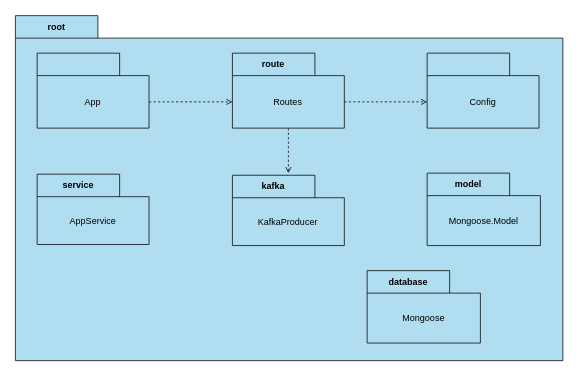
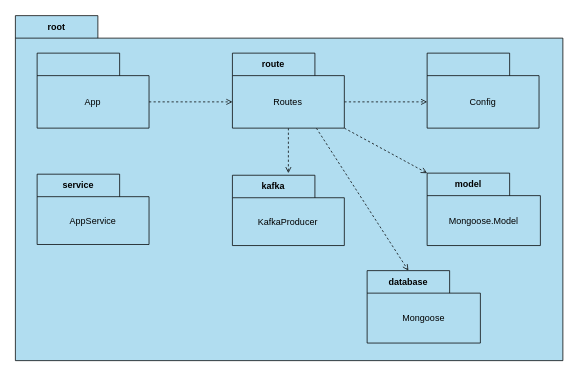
  <mxCell id="0" />
  <mxCell id="1" parent="0" />
  <mxCell id="2" value="root" style="shape=folder;fontStyle=1;tabWidth=110;tabHeight=30;tabPosition=left;html=1;boundedLbl=1;labelInHeader=1;container=1;collapsible=0;whiteSpace=wrap;fillColor=#b1ddf0;strokeColor=#000000;" parent="1" vertex="1"><mxGeometry x="20" y="20" width="730" height="460" as="geometry" /></mxCell>
  <mxCell id="3" value="" style="html=1;strokeColor=none;resizeWidth=1;resizeHeight=1;fillColor=none;part=1;connectable=0;allowArrows=0;deletable=0;whiteSpace=wrap;" parent="2" vertex="1"><mxGeometry width="677.229" height="322" relative="1" as="geometry"><mxPoint y="30" as="offset" /></mxGeometry></mxCell>
  <mxCell id="4" style="rounded=0;orthogonalLoop=1;jettySize=auto;html=1;exitX=0.5;exitY=1;exitDx=0;exitDy=0;exitPerimeter=0;endArrow=open;endFill=0;dashed=1;" edge="1" parent="1" source="8"><mxGeometry relative="1" as="geometry"><mxPoint x="384" y="230" as="targetPoint" /></mxGeometry></mxCell>
+ <mxCell id="5" style="rounded=0;orthogonalLoop=1;jettySize=auto;html=1;exitX=0.75;exitY=1;exitDx=0;exitDy=0;exitPerimeter=0;entryX=0;entryY=0;entryDx=55;entryDy=0;entryPerimeter=0;endArrow=open;endFill=0;dashed=1;" edge="1" parent="1" source="8" target="12"><mxGeometry relative="1" as="geometry" /></mxCell>
  <mxCell id="6" style="rounded=0;orthogonalLoop=1;jettySize=auto;html=1;exitX=0;exitY=0;exitDx=149.22;exitDy=65;exitPerimeter=0;entryX=0;entryY=0;entryDx=0;entryDy=65;entryPerimeter=0;endArrow=open;endFill=0;dashed=1;" edge="1" parent="1" source="8" target="21"><mxGeometry relative="1" as="geometry" /></mxCell>
+ <mxCell id="7" style="rounded=0;orthogonalLoop=1;jettySize=auto;html=1;exitX=0;exitY=0;exitDx=149.22;exitDy=100;exitPerimeter=0;entryX=0;entryY=0;entryDx=0;entryDy=0;entryPerimeter=0;endArrow=open;endFill=0;dashed=1;" edge="1" parent="1" source="8" target="10"><mxGeometry relative="1" as="geometry" /></mxCell>
  <mxCell id="8" value="route" style="shape=folder;fontStyle=1;tabWidth=110;tabHeight=30;tabPosition=left;html=1;boundedLbl=1;labelInHeader=1;container=1;collapsible=0;whiteSpace=wrap;fillColor=#b1ddf0;strokeColor=#000000;" parent="1" vertex="1"><mxGeometry x="309.39" y="70" width="149.22" height="100" as="geometry" /></mxCell>
  <mxCell id="9" value="Routes" style="html=1;strokeColor=none;resizeWidth=1;resizeHeight=1;fillColor=none;part=1;connectable=0;allowArrows=0;deletable=0;whiteSpace=wrap;" parent="8" vertex="1"><mxGeometry width="149.22" height="70.0" relative="1" as="geometry"><mxPoint y="30" as="offset" /></mxGeometry></mxCell>
  <mxCell id="10" value="model" style="shape=folder;fontStyle=1;tabWidth=110;tabHeight=30;tabPosition=left;html=1;boundedLbl=1;labelInHeader=1;container=1;collapsible=0;whiteSpace=wrap;fillColor=#b1ddf0;strokeColor=#000000;" parent="1" vertex="1"><mxGeometry x="569" y="230" width="151" height="96.58" as="geometry" /></mxCell>
  <mxCell id="11" value="Mongoose.Model" style="html=1;strokeColor=none;resizeWidth=1;resizeHeight=1;fillColor=none;part=1;connectable=0;allowArrows=0;deletable=0;whiteSpace=wrap;" parent="10" vertex="1"><mxGeometry width="151" height="67.606" relative="1" as="geometry"><mxPoint y="30" as="offset" /></mxGeometry></mxCell>
  <mxCell id="12" value="database" style="shape=folder;fontStyle=1;tabWidth=110;tabHeight=30;tabPosition=left;html=1;boundedLbl=1;labelInHeader=1;container=1;collapsible=0;whiteSpace=wrap;fillColor=#b1ddf0;strokeColor=#000000;" parent="1" vertex="1"><mxGeometry x="489" y="360" width="151" height="96.57" as="geometry" /></mxCell>
  <mxCell id="13" value="Mongoose" style="html=1;strokeColor=none;resizeWidth=1;resizeHeight=1;fillColor=none;part=1;connectable=0;allowArrows=0;deletable=0;whiteSpace=wrap;" parent="12" vertex="1"><mxGeometry width="151.0" height="67.599" relative="1" as="geometry"><mxPoint y="30" as="offset" /></mxGeometry></mxCell>
  <mxCell id="14" value="service" style="shape=folder;fontStyle=1;tabWidth=110;tabHeight=30;tabPosition=left;html=1;boundedLbl=1;labelInHeader=1;container=1;collapsible=0;whiteSpace=wrap;fillColor=#b1ddf0;strokeColor=#000000;" parent="1" vertex="1"><mxGeometry x="49" y="231.41" width="149.22" height="93.75" as="geometry" /></mxCell>
  <mxCell id="15" value="AppService" style="html=1;strokeColor=none;resizeWidth=1;resizeHeight=1;fillColor=none;part=1;connectable=0;allowArrows=0;deletable=0;whiteSpace=wrap;" parent="14" vertex="1"><mxGeometry width="149.22" height="65.625" relative="1" as="geometry"><mxPoint y="30" as="offset" /></mxGeometry></mxCell>
  <mxCell id="16" value="kafka" style="shape=folder;fontStyle=1;tabWidth=110;tabHeight=30;tabPosition=left;html=1;boundedLbl=1;labelInHeader=1;container=1;collapsible=0;whiteSpace=wrap;fillColor=#b1ddf0;strokeColor=#000000;" parent="1" vertex="1"><mxGeometry x="309.39" y="232.83" width="149.22" height="93.75" as="geometry" /></mxCell>
  <mxCell id="17" value="KafkaProducer" style="html=1;strokeColor=none;resizeWidth=1;resizeHeight=1;fillColor=none;part=1;connectable=0;allowArrows=0;deletable=0;whiteSpace=wrap;" parent="16" vertex="1"><mxGeometry width="149.22" height="65.625" relative="1" as="geometry"><mxPoint y="30" as="offset" /></mxGeometry></mxCell>
  <mxCell id="18" style="rounded=0;orthogonalLoop=1;jettySize=auto;html=1;exitX=0;exitY=0;exitDx=149.22;exitDy=65;exitPerimeter=0;entryX=0;entryY=0;entryDx=0;entryDy=65;entryPerimeter=0;endArrow=open;endFill=0;dashed=1;" edge="1" parent="1" source="19" target="8"><mxGeometry relative="1" as="geometry" /></mxCell>
  <mxCell id="19" value="" style="shape=folder;fontStyle=1;tabWidth=110;tabHeight=30;tabPosition=left;html=1;boundedLbl=1;labelInHeader=1;container=1;collapsible=0;whiteSpace=wrap;fillColor=#b1ddf0;strokeColor=#000000;" parent="1" vertex="1"><mxGeometry x="49" y="70" width="149.22" height="100" as="geometry" /></mxCell>
  <mxCell id="20" value="App" style="html=1;strokeColor=none;resizeWidth=1;resizeHeight=1;fillColor=none;part=1;connectable=0;allowArrows=0;deletable=0;whiteSpace=wrap;" parent="19" vertex="1"><mxGeometry width="149.22" height="70.0" relative="1" as="geometry"><mxPoint y="30" as="offset" /></mxGeometry></mxCell>
  <mxCell id="21" value="" style="shape=folder;fontStyle=1;tabWidth=110;tabHeight=30;tabPosition=left;html=1;boundedLbl=1;labelInHeader=1;container=1;collapsible=0;whiteSpace=wrap;fillColor=#b1ddf0;strokeColor=#000000;" parent="1" vertex="1"><mxGeometry x="569" y="70" width="149.22" height="100" as="geometry" /></mxCell>
  <mxCell id="22" value="Config" style="html=1;strokeColor=none;resizeWidth=1;resizeHeight=1;fillColor=none;part=1;connectable=0;allowArrows=0;deletable=0;whiteSpace=wrap;" parent="21" vertex="1"><mxGeometry width="149.22" height="70.0" relative="1" as="geometry"><mxPoint y="30" as="offset" /></mxGeometry></mxCell>
